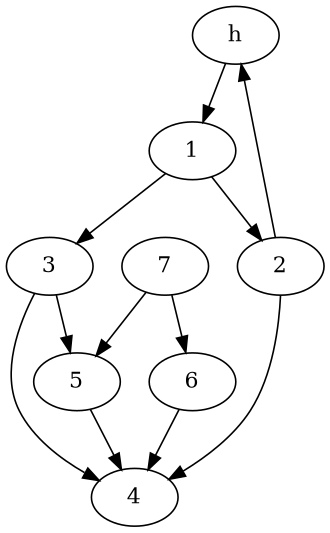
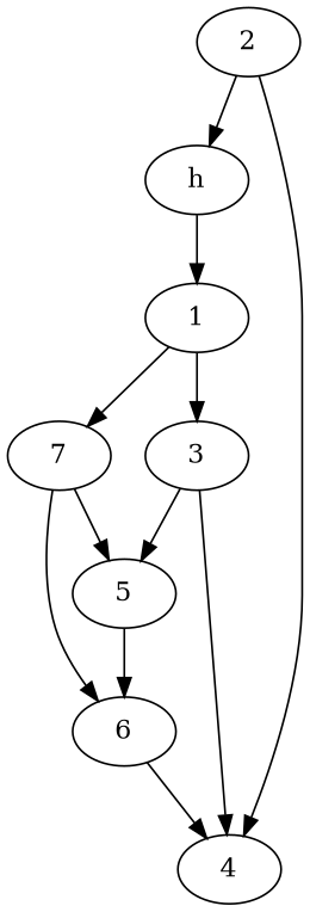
  strict digraph {
    node [component_delay=3]
    edge [wire_delay=0]
    h [component_delay=0]
    1
    3
    2 [component_delay=7]
    5
    4 [component_delay=7]
    6 [component_delay=7]
    7
    h -> 1 [wire_delay=1]
    1 -> 3 [wire_delay=1]
-   1 -> 2
+   1 -> 7
    3 -> 5 [wire_delay=1]
    3 -> 4
    2 -> h
    2 -> 4
-   5 -> 4
+   5 -> 6
    6 -> 4
    7 -> 5 [wire_delay=1]
    7 -> 6
  }
